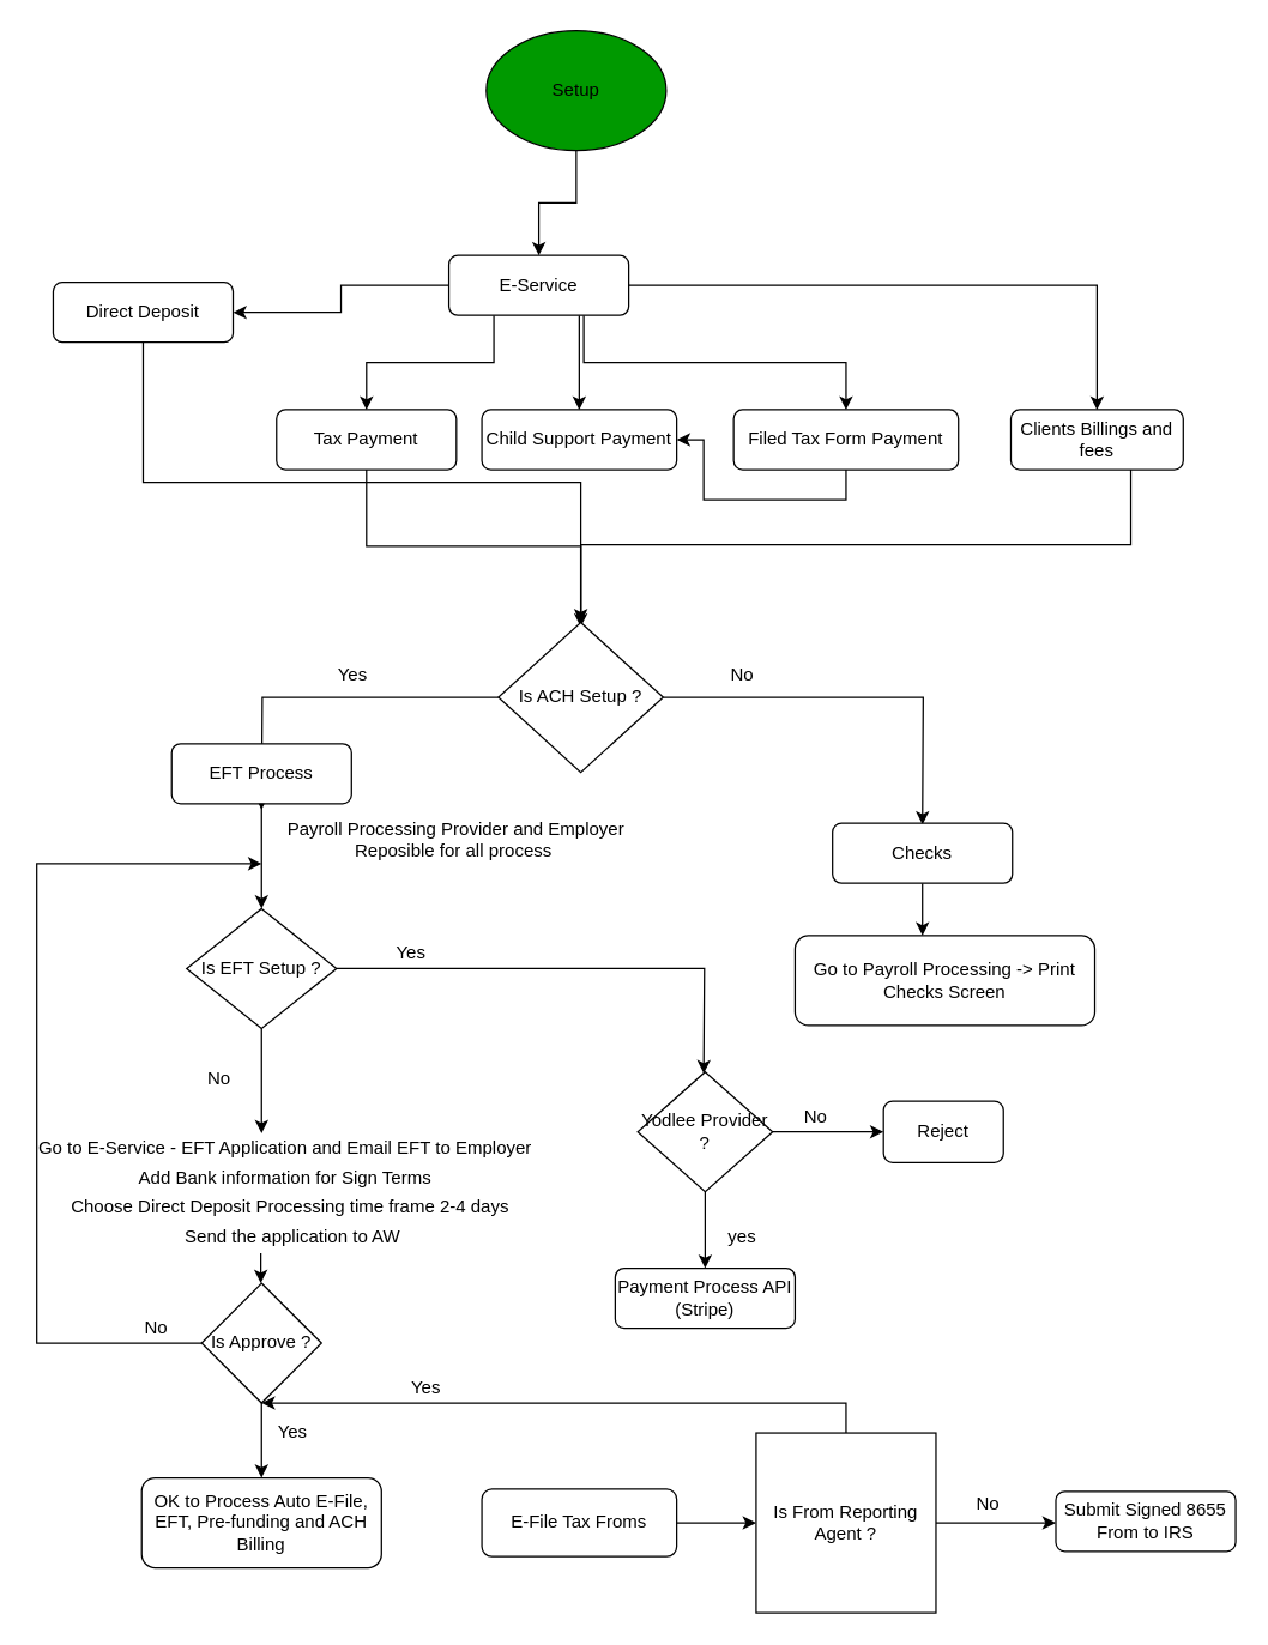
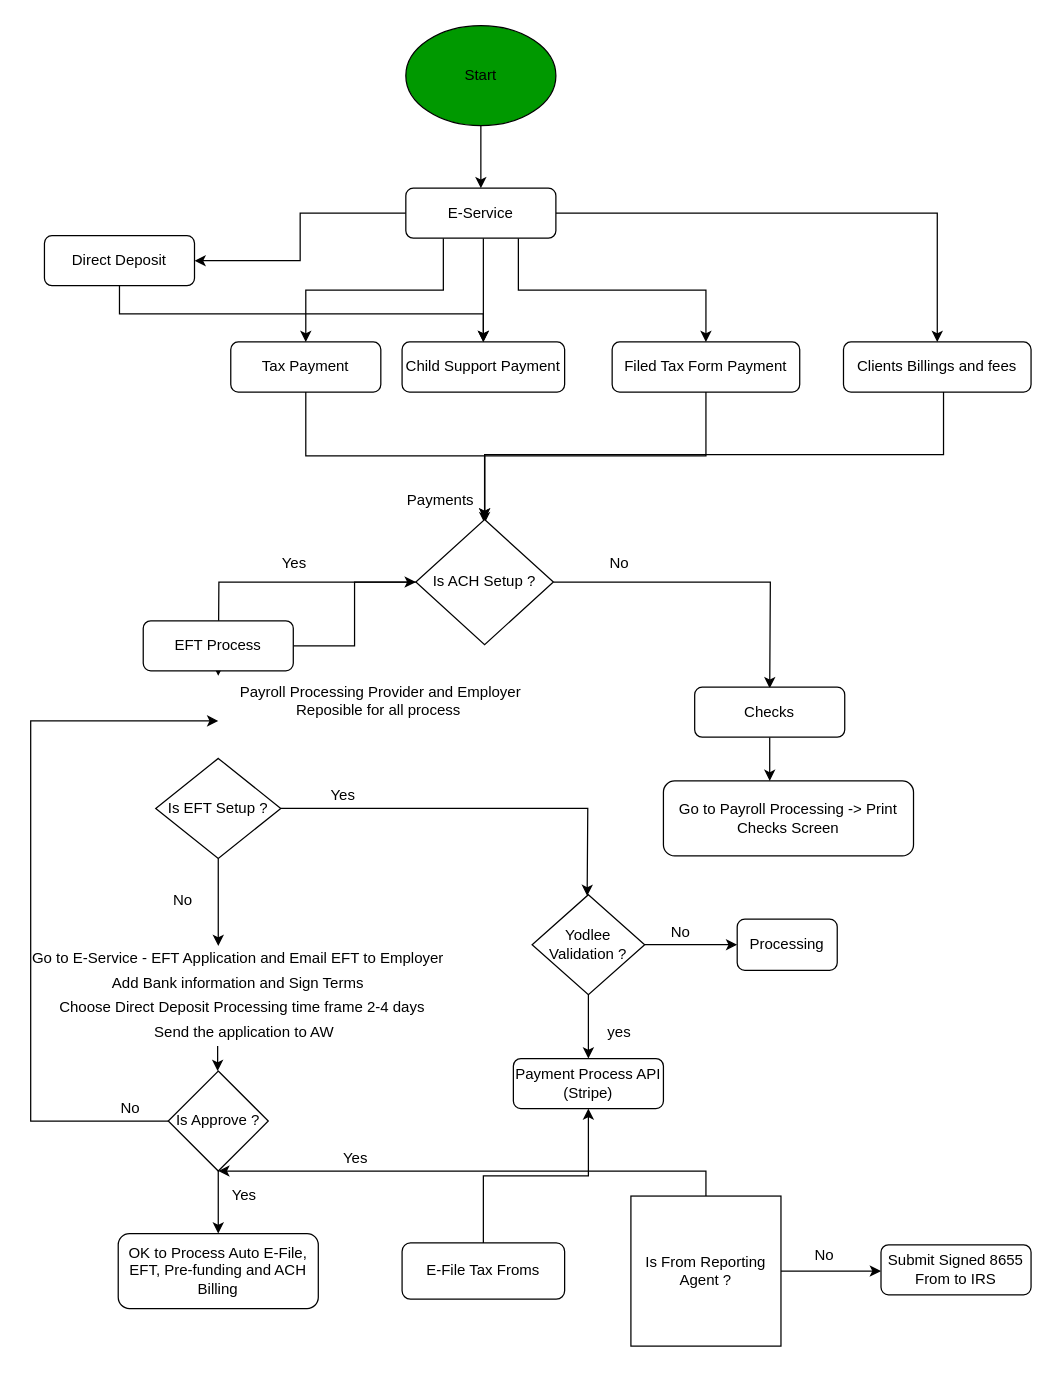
  <mxCell id="0" />
  <mxCell id="1" parent="0" />
  <mxCell id="2" style="edgeStyle=orthogonalEdgeStyle;rounded=0;orthogonalLoop=1;jettySize=auto;html=1;entryX=0.5;entryY=0;entryDx=0;entryDy=0;" edge="1" parent="1" source="3" target="9"><mxGeometry relative="1" as="geometry" /></mxCell>
- <mxCell id="3" value="Setup" style="ellipse;whiteSpace=wrap;html=1;fillColor=#009900;" vertex="1" parent="1"><mxGeometry x="324" y="20" width="120" height="80" as="geometry" /></mxCell>
+ <mxCell id="3" value="Start" style="ellipse;whiteSpace=wrap;html=1;fillColor=#009900;" vertex="1" parent="1"><mxGeometry x="324" y="20" width="120" height="80" as="geometry" /></mxCell>
  <mxCell id="4" style="edgeStyle=orthogonalEdgeStyle;rounded=0;orthogonalLoop=1;jettySize=auto;html=1;" edge="1" parent="1" source="9" target="11"><mxGeometry relative="1" as="geometry"><mxPoint x="94" y="340" as="targetPoint" /></mxGeometry></mxCell>
  <mxCell id="5" style="edgeStyle=orthogonalEdgeStyle;rounded=0;orthogonalLoop=1;jettySize=auto;html=1;exitX=0.25;exitY=1;exitDx=0;exitDy=0;entryX=0.5;entryY=0;entryDx=0;entryDy=0;" edge="1" parent="1" source="9" target="13"><mxGeometry relative="1" as="geometry"><mxPoint x="244" y="340" as="targetPoint" /></mxGeometry></mxCell>
  <mxCell id="6" style="edgeStyle=orthogonalEdgeStyle;rounded=0;orthogonalLoop=1;jettySize=auto;html=1;exitX=0.75;exitY=1;exitDx=0;exitDy=0;entryX=0.5;entryY=0;entryDx=0;entryDy=0;" edge="1" parent="1" source="9" target="16"><mxGeometry relative="1" as="geometry"><mxPoint x="624" y="340" as="targetPoint" /></mxGeometry></mxCell>
  <mxCell id="7" style="edgeStyle=orthogonalEdgeStyle;rounded=0;orthogonalLoop=1;jettySize=auto;html=1;entryX=0.5;entryY=0;entryDx=0;entryDy=0;" edge="1" parent="1" source="9" target="14"><mxGeometry relative="1" as="geometry"><mxPoint x="384" y="260" as="targetPoint" /><Array as="points"><mxPoint x="386" y="200" /><mxPoint x="386" y="200" /></Array></mxGeometry></mxCell>
  <mxCell id="8" style="edgeStyle=orthogonalEdgeStyle;rounded=0;orthogonalLoop=1;jettySize=auto;html=1;" edge="1" parent="1" source="9" target="18"><mxGeometry relative="1" as="geometry" /></mxCell>
- <mxCell id="9" value="E-Service" style="rounded=1;whiteSpace=wrap;html=1;" vertex="1" parent="1"><mxGeometry x="299" y="170" width="120" height="40" as="geometry" /></mxCell>
- <mxCell id="10" style="edgeStyle=orthogonalEdgeStyle;rounded=0;orthogonalLoop=1;jettySize=auto;html=1;exitX=0.5;exitY=1;exitDx=0;exitDy=0;" edge="1" parent="1" source="11" target="21"><mxGeometry relative="1" as="geometry" /></mxCell>
+ <mxCell id="9" value="E-Service" style="rounded=1;whiteSpace=wrap;html=1;" vertex="1" parent="1"><mxGeometry x="324" y="150" width="120" height="40" as="geometry" /></mxCell>
+ <mxCell id="10" style="edgeStyle=orthogonalEdgeStyle;rounded=0;orthogonalLoop=1;jettySize=auto;html=1;exitX=0.5;exitY=1;exitDx=0;exitDy=0;" edge="1" parent="1" source="11" target="14"><mxGeometry relative="1" as="geometry" /></mxCell>
  <mxCell id="11" value="Direct Deposit" style="rounded=1;whiteSpace=wrap;html=1;" vertex="1" parent="1"><mxGeometry x="35" y="188" width="120" height="40" as="geometry" /></mxCell>
- <mxCell id="12" style="edgeStyle=orthogonalEdgeStyle;rounded=0;orthogonalLoop=1;jettySize=auto;html=1;exitX=0.5;exitY=1;exitDx=0;exitDy=0;entryX=0.5;entryY=0;entryDx=0;entryDy=0;endArrow=open;" edge="1" parent="1" source="13" target="21"><mxGeometry relative="1" as="geometry" /></mxCell>
+ <mxCell id="12" style="edgeStyle=orthogonalEdgeStyle;rounded=0;orthogonalLoop=1;jettySize=auto;html=1;exitX=0.5;exitY=1;exitDx=0;exitDy=0;entryX=0.5;entryY=0;entryDx=0;entryDy=0;" edge="1" parent="1" source="13" target="21"><mxGeometry relative="1" as="geometry" /></mxCell>
  <mxCell id="13" value="Tax Payment" style="rounded=1;whiteSpace=wrap;html=1;" vertex="1" parent="1"><mxGeometry x="184" y="273" width="120" height="40" as="geometry" /></mxCell>
  <mxCell id="14" value="Child Support Payment" style="rounded=1;whiteSpace=wrap;html=1;" vertex="1" parent="1"><mxGeometry x="321" y="273" width="130" height="40" as="geometry" /></mxCell>
- <mxCell id="15" style="edgeStyle=orthogonalEdgeStyle;rounded=0;orthogonalLoop=1;jettySize=auto;html=1;exitX=0.5;exitY=1;exitDx=0;exitDy=0;" edge="1" parent="1" source="16" target="14"><mxGeometry relative="1" as="geometry" /></mxCell>
+ <mxCell id="15" style="edgeStyle=orthogonalEdgeStyle;rounded=0;orthogonalLoop=1;jettySize=auto;html=1;exitX=0.5;exitY=1;exitDx=0;exitDy=0;entryX=0.5;entryY=0;entryDx=0;entryDy=0;" edge="1" parent="1" source="16" target="21"><mxGeometry relative="1" as="geometry" /></mxCell>
  <mxCell id="16" value="Filed Tax Form Payment" style="rounded=1;whiteSpace=wrap;html=1;" vertex="1" parent="1"><mxGeometry x="489" y="273" width="150" height="40" as="geometry" /></mxCell>
  <mxCell id="17" style="edgeStyle=orthogonalEdgeStyle;rounded=0;orthogonalLoop=1;jettySize=auto;html=1;entryX=0.5;entryY=0;entryDx=0;entryDy=0;" edge="1" parent="1" source="18"><mxGeometry relative="1" as="geometry"><mxPoint x="387" y="418" as="targetPoint" /><mxPoint x="754" y="316" as="sourcePoint" /><Array as="points"><mxPoint x="754" y="363" /><mxPoint x="387" y="363" /></Array></mxGeometry></mxCell>
- <mxCell id="18" value="Clients Billings and fees" style="rounded=1;whiteSpace=wrap;html=1;" vertex="1" parent="1"><mxGeometry x="674" y="273" width="115" height="40" as="geometry" /></mxCell>
+ <mxCell id="18" value="Clients Billings and fees" style="rounded=1;whiteSpace=wrap;html=1;" vertex="1" parent="1"><mxGeometry x="674" y="273" width="150" height="40" as="geometry" /></mxCell>
  <mxCell id="19" style="edgeStyle=orthogonalEdgeStyle;rounded=0;orthogonalLoop=1;jettySize=auto;html=1;" edge="1" parent="1" source="21"><mxGeometry relative="1" as="geometry"><mxPoint x="174" y="540" as="targetPoint" /></mxGeometry></mxCell>
  <mxCell id="20" style="edgeStyle=orthogonalEdgeStyle;rounded=0;orthogonalLoop=1;jettySize=auto;html=1;" edge="1" parent="1" source="21"><mxGeometry relative="1" as="geometry"><mxPoint x="615" y="550" as="targetPoint" /></mxGeometry></mxCell>
  <mxCell id="21" value="Is ACH Setup ?" style="rhombus;whiteSpace=wrap;html=1;" vertex="1" parent="1"><mxGeometry x="332" y="415" width="110" height="100" as="geometry" /></mxCell>
- <mxCell id="22" style="edgeStyle=orthogonalEdgeStyle;rounded=0;orthogonalLoop=1;jettySize=auto;html=1;entryX=0.5;entryY=0;entryDx=0;entryDy=0;" edge="1" parent="1" source="23" target="30"><mxGeometry relative="1" as="geometry" /></mxCell>
+ <mxCell id="22" style="edgeStyle=orthogonalEdgeStyle;rounded=0;orthogonalLoop=1;jettySize=auto;html=1;" edge="1" parent="1" source="23" target="21"><mxGeometry relative="1" as="geometry" /></mxCell>
  <mxCell id="23" value="EFT Process" style="rounded=1;whiteSpace=wrap;html=1;" vertex="1" parent="1"><mxGeometry x="114" y="496" width="120" height="40" as="geometry" /></mxCell>
  <mxCell id="24" value="Yes" style="text;html=1;strokeColor=none;fillColor=none;align=center;verticalAlign=middle;whiteSpace=wrap;rounded=0;" vertex="1" parent="1"><mxGeometry x="215" y="440" width="40" height="20" as="geometry" /></mxCell>
  <mxCell id="25" style="edgeStyle=orthogonalEdgeStyle;rounded=0;orthogonalLoop=1;jettySize=auto;html=1;" edge="1" parent="1" source="26"><mxGeometry relative="1" as="geometry"><mxPoint x="615" y="624" as="targetPoint" /></mxGeometry></mxCell>
  <mxCell id="26" value="Checks" style="rounded=1;whiteSpace=wrap;html=1;" vertex="1" parent="1"><mxGeometry x="555" y="549" width="120" height="40" as="geometry" /></mxCell>
  <mxCell id="27" value="No" style="text;html=1;strokeColor=none;fillColor=none;align=center;verticalAlign=middle;whiteSpace=wrap;rounded=0;" vertex="1" parent="1"><mxGeometry x="475" y="440" width="40" height="20" as="geometry" /></mxCell>
  <mxCell id="28" style="edgeStyle=orthogonalEdgeStyle;rounded=0;orthogonalLoop=1;jettySize=auto;html=1;exitX=1;exitY=0.5;exitDx=0;exitDy=0;" edge="1" parent="1" source="30"><mxGeometry relative="1" as="geometry"><mxPoint x="469" y="716" as="targetPoint" /><mxPoint x="279" y="646" as="sourcePoint" /></mxGeometry></mxCell>
  <mxCell id="29" style="edgeStyle=orthogonalEdgeStyle;rounded=0;orthogonalLoop=1;jettySize=auto;html=1;" edge="1" parent="1" source="30"><mxGeometry relative="1" as="geometry"><mxPoint x="174" y="756" as="targetPoint" /></mxGeometry></mxCell>
  <mxCell id="30" value="Is EFT Setup ?" style="rhombus;whiteSpace=wrap;html=1;" vertex="1" parent="1"><mxGeometry x="124" y="606" width="100" height="80" as="geometry" /></mxCell>
  <mxCell id="31" value="Yes" style="text;html=1;strokeColor=none;fillColor=none;align=center;verticalAlign=middle;whiteSpace=wrap;rounded=0;" vertex="1" parent="1"><mxGeometry x="254" y="626" width="40" height="20" as="geometry" /></mxCell>
  <mxCell id="32" value="" style="edgeStyle=orthogonalEdgeStyle;rounded=0;orthogonalLoop=1;jettySize=auto;html=1;" edge="1" parent="1" source="34"><mxGeometry relative="1" as="geometry"><mxPoint x="470" y="846" as="targetPoint" /></mxGeometry></mxCell>
  <mxCell id="33" value="" style="edgeStyle=orthogonalEdgeStyle;rounded=0;orthogonalLoop=1;jettySize=auto;html=1;" edge="1" parent="1" source="34"><mxGeometry relative="1" as="geometry"><mxPoint x="589" y="755" as="targetPoint" /></mxGeometry></mxCell>
- <mxCell id="34" value="Yodlee Provider ?" style="rhombus;whiteSpace=wrap;html=1;" vertex="1" parent="1"><mxGeometry x="425" y="715" width="90" height="80" as="geometry" /></mxCell>
+ <mxCell id="34" value="Yodlee Validation ?" style="rhombus;whiteSpace=wrap;html=1;" vertex="1" parent="1"><mxGeometry x="425" y="715" width="90" height="80" as="geometry" /></mxCell>
  <mxCell id="35" value="Payment Process API (Stripe)" style="rounded=1;whiteSpace=wrap;html=1;" vertex="1" parent="1"><mxGeometry x="410" y="846" width="120" height="40" as="geometry" /></mxCell>
- <mxCell id="36" value="Reject" style="rounded=1;whiteSpace=wrap;html=1;" vertex="1" parent="1"><mxGeometry x="589" y="734.5" width="80" height="41" as="geometry" /></mxCell>
+ <mxCell id="36" value="Processing" style="rounded=1;whiteSpace=wrap;html=1;" vertex="1" parent="1"><mxGeometry x="589" y="734.5" width="80" height="41" as="geometry" /></mxCell>
  <mxCell id="37" value="Payroll Processing Provider and Employer Reposible for all process&amp;nbsp;" style="text;html=1;strokeColor=none;fillColor=none;align=center;verticalAlign=middle;whiteSpace=wrap;rounded=0;" vertex="1" parent="1"><mxGeometry x="184" y="550" width="240" height="20" as="geometry" /></mxCell>
  <mxCell id="38" value="Go to E-Service - EFT Application and Email EFT to Employer" style="text;html=1;strokeColor=none;fillColor=none;align=center;verticalAlign=middle;whiteSpace=wrap;rounded=0;" vertex="1" parent="1"><mxGeometry x="20" y="755.5" width="340" height="20" as="geometry" /></mxCell>
- <mxCell id="39" value="Add Bank information for Sign Terms" style="text;html=1;strokeColor=none;fillColor=none;align=center;verticalAlign=middle;whiteSpace=wrap;rounded=0;" vertex="1" parent="1"><mxGeometry x="20" y="775.5" width="340" height="20" as="geometry" /></mxCell>
+ <mxCell id="39" value="Add Bank information and Sign Terms" style="text;html=1;strokeColor=none;fillColor=none;align=center;verticalAlign=middle;whiteSpace=wrap;rounded=0;" vertex="1" parent="1"><mxGeometry x="20" y="775.5" width="340" height="20" as="geometry" /></mxCell>
  <mxCell id="40" value="Choose Direct Deposit Processing time frame 2-4 days&amp;nbsp;" style="text;html=1;strokeColor=none;fillColor=none;align=center;verticalAlign=middle;whiteSpace=wrap;rounded=0;" vertex="1" parent="1"><mxGeometry x="25" y="795" width="340" height="20" as="geometry" /></mxCell>
  <mxCell id="41" value="Send the application to AW" style="text;html=1;strokeColor=none;fillColor=none;align=center;verticalAlign=middle;whiteSpace=wrap;rounded=0;" vertex="1" parent="1"><mxGeometry x="25" y="815" width="340" height="20" as="geometry" /></mxCell>
  <mxCell id="42" style="edgeStyle=orthogonalEdgeStyle;rounded=0;orthogonalLoop=1;jettySize=auto;html=1;entryX=0.5;entryY=0;entryDx=0;entryDy=0;" edge="1" parent="1" source="44" target="46"><mxGeometry relative="1" as="geometry" /></mxCell>
  <mxCell id="43" style="edgeStyle=orthogonalEdgeStyle;rounded=0;orthogonalLoop=1;jettySize=auto;html=1;exitX=0;exitY=0.5;exitDx=0;exitDy=0;" edge="1" parent="1" source="44"><mxGeometry relative="1" as="geometry"><mxPoint x="174" y="576" as="targetPoint" /><Array as="points"><mxPoint x="24" y="896" /><mxPoint x="24" y="576" /></Array></mxGeometry></mxCell>
  <mxCell id="44" value="Is Approve ?" style="rhombus;whiteSpace=wrap;html=1;" vertex="1" parent="1"><mxGeometry x="134" y="856" width="80" height="80" as="geometry" /></mxCell>
  <mxCell id="45" value="" style="endArrow=classic;html=1;" edge="1" parent="1"><mxGeometry width="50" height="50" relative="1" as="geometry"><mxPoint x="174" y="1020" as="sourcePoint" /><mxPoint x="174" y="1044" as="targetPoint" /></mxGeometry></mxCell>
  <mxCell id="46" value="OK to Process Auto E-File, EFT, Pre-funding and ACH Billing" style="rounded=1;whiteSpace=wrap;html=1;" vertex="1" parent="1"><mxGeometry x="94" y="986" width="160" height="60" as="geometry" /></mxCell>
  <mxCell id="47" value="Yes" style="text;html=1;strokeColor=none;fillColor=none;align=center;verticalAlign=middle;whiteSpace=wrap;rounded=0;" vertex="1" parent="1"><mxGeometry x="175" y="946" width="40" height="20" as="geometry" /></mxCell>
  <mxCell id="48" value="No" style="text;html=1;strokeColor=none;fillColor=none;align=center;verticalAlign=middle;whiteSpace=wrap;rounded=0;" vertex="1" parent="1"><mxGeometry x="84" y="876" width="40" height="20" as="geometry" /></mxCell>
- <mxCell id="50" style="edgeStyle=orthogonalEdgeStyle;rounded=0;orthogonalLoop=1;jettySize=auto;html=1;entryX=0;entryY=0.5;entryDx=0;entryDy=0;" edge="1" parent="1" source="51" target="54"><mxGeometry relative="1" as="geometry" /></mxCell>
+ <mxCell id="49" value="Payments" style="text;html=1;strokeColor=none;fillColor=none;align=center;verticalAlign=middle;whiteSpace=wrap;rounded=0;" vertex="1" parent="1"><mxGeometry x="332" y="390" width="40" height="20" as="geometry" /></mxCell>
+ <mxCell id="50" style="edgeStyle=orthogonalEdgeStyle;rounded=0;orthogonalLoop=1;jettySize=auto;html=1;" edge="1" parent="1" source="51" target="35"><mxGeometry relative="1" as="geometry" /></mxCell>
  <mxCell id="51" value="E-File Tax Froms" style="rounded=1;whiteSpace=wrap;html=1;" vertex="1" parent="1"><mxGeometry x="321" y="993.5" width="130" height="45" as="geometry" /></mxCell>
  <mxCell id="52" value="" style="edgeStyle=orthogonalEdgeStyle;rounded=0;orthogonalLoop=1;jettySize=auto;html=1;" edge="1" parent="1" source="54"><mxGeometry relative="1" as="geometry"><mxPoint x="704" y="1016" as="targetPoint" /></mxGeometry></mxCell>
  <mxCell id="53" style="edgeStyle=orthogonalEdgeStyle;rounded=0;orthogonalLoop=1;jettySize=auto;html=1;" edge="1" parent="1" source="54" target="44"><mxGeometry relative="1" as="geometry"><Array as="points"><mxPoint x="564" y="936" /></Array></mxGeometry></mxCell>
  <mxCell id="54" value="Is From Reporting Agent ?" style="whiteSpace=wrap;html=1;rounded=0;" vertex="1" parent="1"><mxGeometry x="504" y="956" width="120" height="120" as="geometry" /></mxCell>
  <mxCell id="55" value="Submit Signed 8655 From to IRS" style="rounded=1;whiteSpace=wrap;html=1;" vertex="1" parent="1"><mxGeometry x="704" y="995" width="120" height="40" as="geometry" /></mxCell>
  <mxCell id="56" value="No" style="text;html=1;strokeColor=none;fillColor=none;align=center;verticalAlign=middle;whiteSpace=wrap;rounded=0;" vertex="1" parent="1"><mxGeometry x="639" y="993.5" width="40" height="20" as="geometry" /></mxCell>
  <mxCell id="57" value="Go to Payroll Processing -&amp;gt; Print Checks Screen" style="rounded=1;whiteSpace=wrap;html=1;" vertex="1" parent="1"><mxGeometry x="530" y="624" width="200" height="60" as="geometry" /></mxCell>
  <mxCell id="58" value="" style="endArrow=classic;html=1;" edge="1" parent="1"><mxGeometry width="50" height="50" relative="1" as="geometry"><mxPoint x="173.5" y="836" as="sourcePoint" /><mxPoint x="173.5" y="856" as="targetPoint" /></mxGeometry></mxCell>
  <mxCell id="59" value="Yes" style="text;html=1;strokeColor=none;fillColor=none;align=center;verticalAlign=middle;whiteSpace=wrap;rounded=0;" vertex="1" parent="1"><mxGeometry x="264" y="916" width="40" height="20" as="geometry" /></mxCell>
  <mxCell id="60" value="yes" style="text;html=1;strokeColor=none;fillColor=none;align=center;verticalAlign=middle;whiteSpace=wrap;rounded=0;" vertex="1" parent="1"><mxGeometry x="475" y="815" width="40" height="20" as="geometry" /></mxCell>
  <mxCell id="61" value="No" style="text;html=1;strokeColor=none;fillColor=none;align=center;verticalAlign=middle;whiteSpace=wrap;rounded=0;" vertex="1" parent="1"><mxGeometry x="524" y="734.5" width="40" height="20" as="geometry" /></mxCell>
  <mxCell id="62" value="No" style="text;html=1;strokeColor=none;fillColor=none;align=center;verticalAlign=middle;whiteSpace=wrap;rounded=0;" vertex="1" parent="1"><mxGeometry x="126" y="710" width="40" height="20" as="geometry" /></mxCell>
